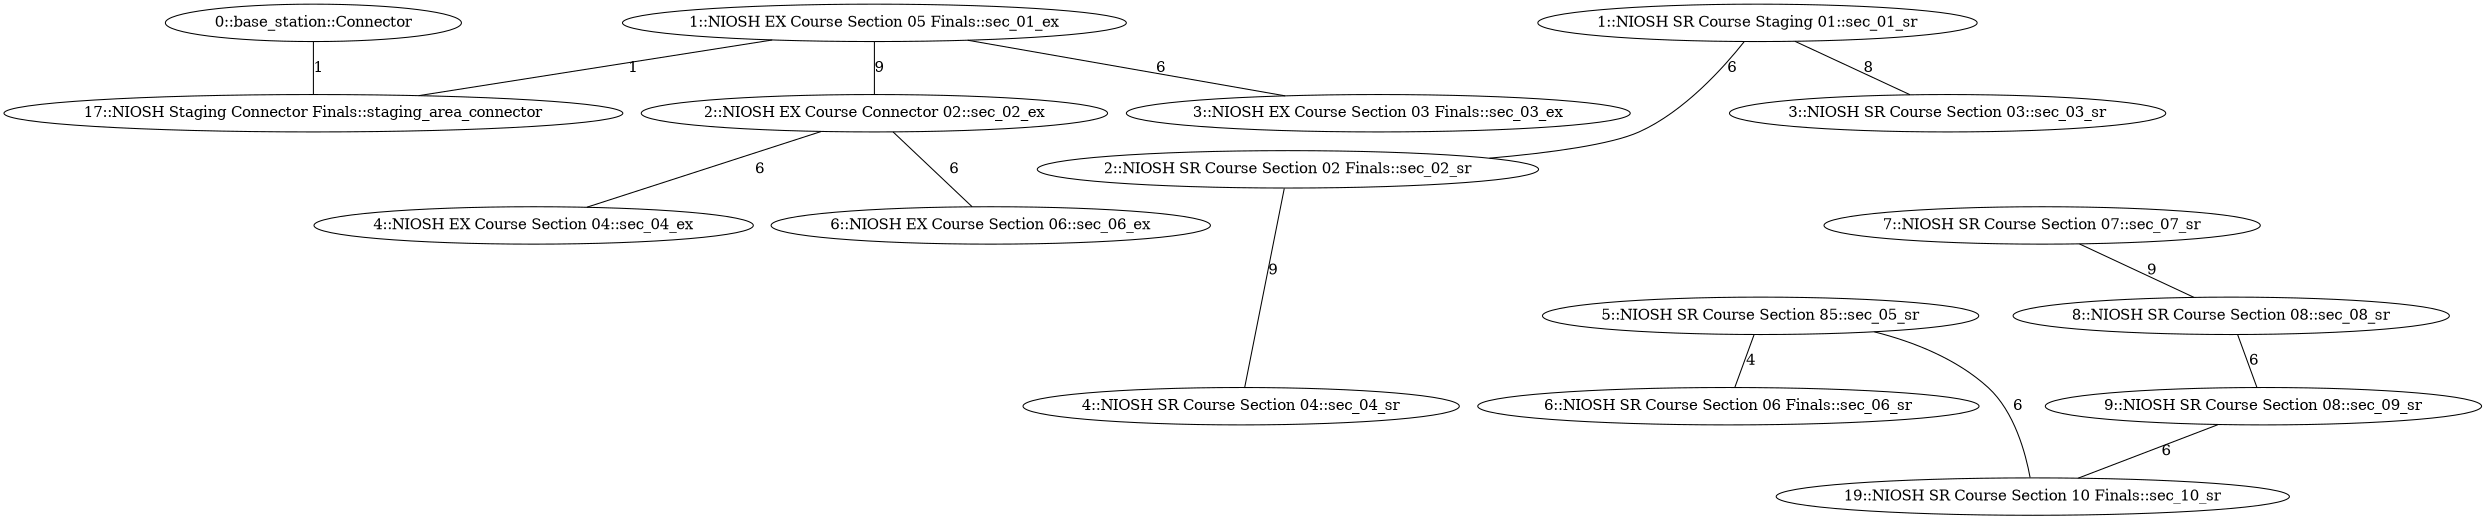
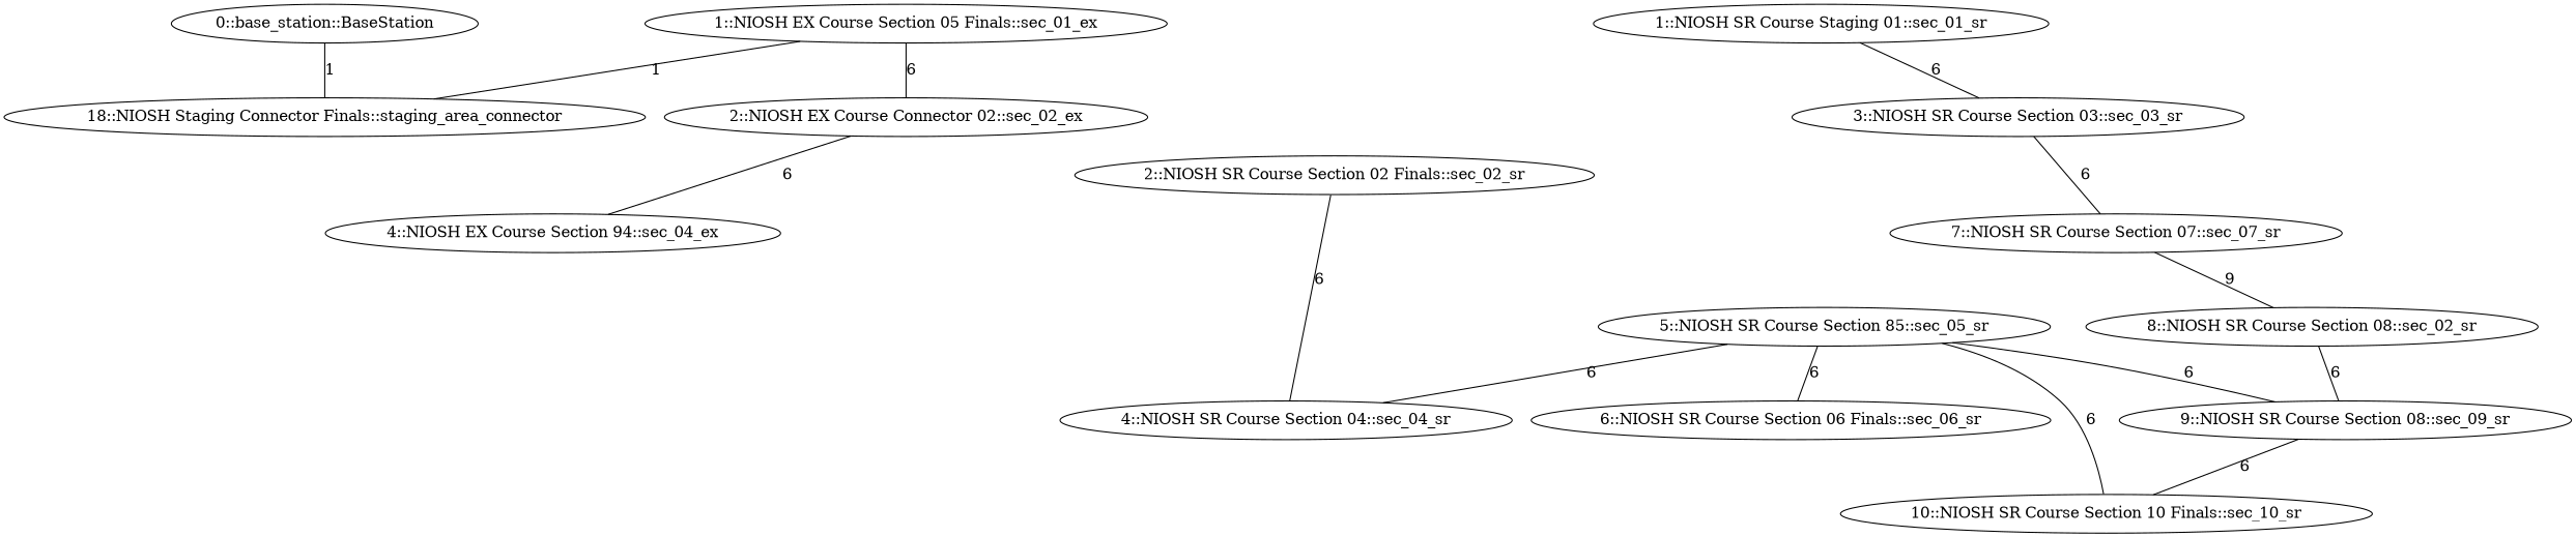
  graph {
-   n1 [label="0::base_station::Connector"]
-   n2 [label="17::NIOSH Staging Connector Finals::staging_area_connector"]
+   n1 [label="0::base_station::BaseStation"]
+   n2 [label="18::NIOSH Staging Connector Finals::staging_area_connector"]
    n3 [label="1::NIOSH EX Course Section 05 Finals::sec_01_ex"]
    n4 [label="2::NIOSH EX Course Connector 02::sec_02_ex"]
-   n5 [label="3::NIOSH EX Course Section 03 Finals::sec_03_ex"]
-   n6 [label="4::NIOSH EX Course Section 04::sec_04_ex"]
-   n7 [label="6::NIOSH EX Course Section 06::sec_06_ex"]
+   n6 [label="4::NIOSH EX Course Section 94::sec_04_ex"]
    n8 [label="6::NIOSH SR Course Section 06 Finals::sec_06_sr"]
-   n9 [label="19::NIOSH SR Course Section 10 Finals::sec_10_sr"]
+   n9 [label="10::NIOSH SR Course Section 10 Finals::sec_10_sr"]
    n10 [label="1::NIOSH SR Course Staging 01::sec_01_sr"]
    n11 [label="2::NIOSH SR Course Section 02 Finals::sec_02_sr"]
    n12 [label="3::NIOSH SR Course Section 03::sec_03_sr"]
    n13 [label="4::NIOSH SR Course Section 04::sec_04_sr"]
    n14 [label="7::NIOSH SR Course Section 07::sec_07_sr"]
-   n15 [label="8::NIOSH SR Course Section 08::sec_08_sr"]
+   n15 [label="8::NIOSH SR Course Section 08::sec_02_sr"]
    n16 [label="9::NIOSH SR Course Section 08::sec_09_sr"]
    n17 [label="5::NIOSH SR Course Section 85::sec_05_sr"]
    n1 -- n2 [label=1]
    n3 -- n2 [label=1]
-   n3 -- n4 [label=9]
-   n3 -- n5 [label=6]
+   n3 -- n4 [label=6]
    n4 -- n6 [label=6]
-   n4 -- n7 [label=6]
-   n10 -- n11 [label=6]
-   n10 -- n12 [label=8]
-   n11 -- n13 [label=9]
+   n10 -- n12 [label=6]
+   n11 -- n13 [label=6]
+   n12 -- n14 [label=6]
    n14 -- n15 [label=9]
    n15 -- n16 [label=6]
    n16 -- n9 [label=6]
-   n17 -- n8 [label=4]
+   n17 -- n8 [label=6]
    n17 -- n9 [label=6]
+   n17 -- n13 [label=6]
+   n17 -- n16 [label=6]
  }
